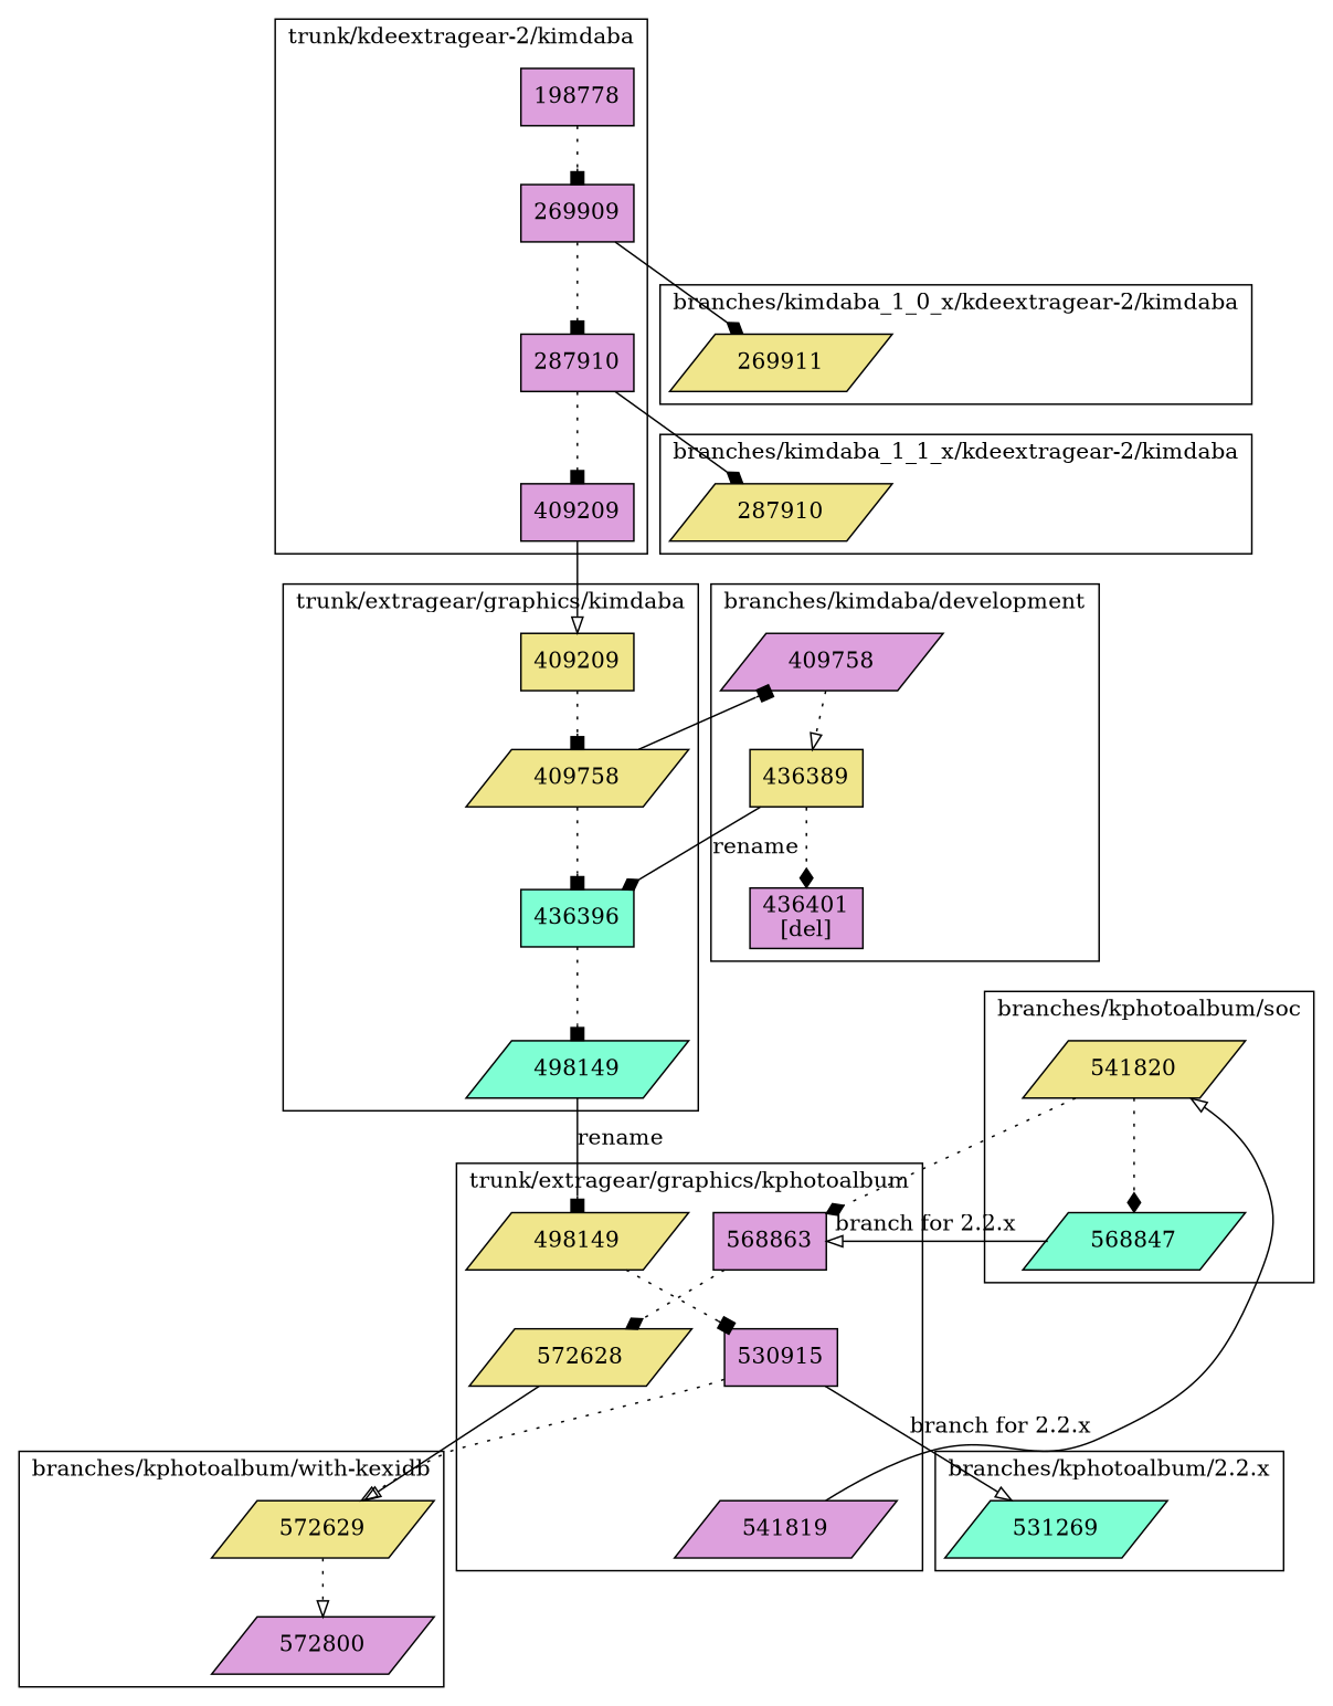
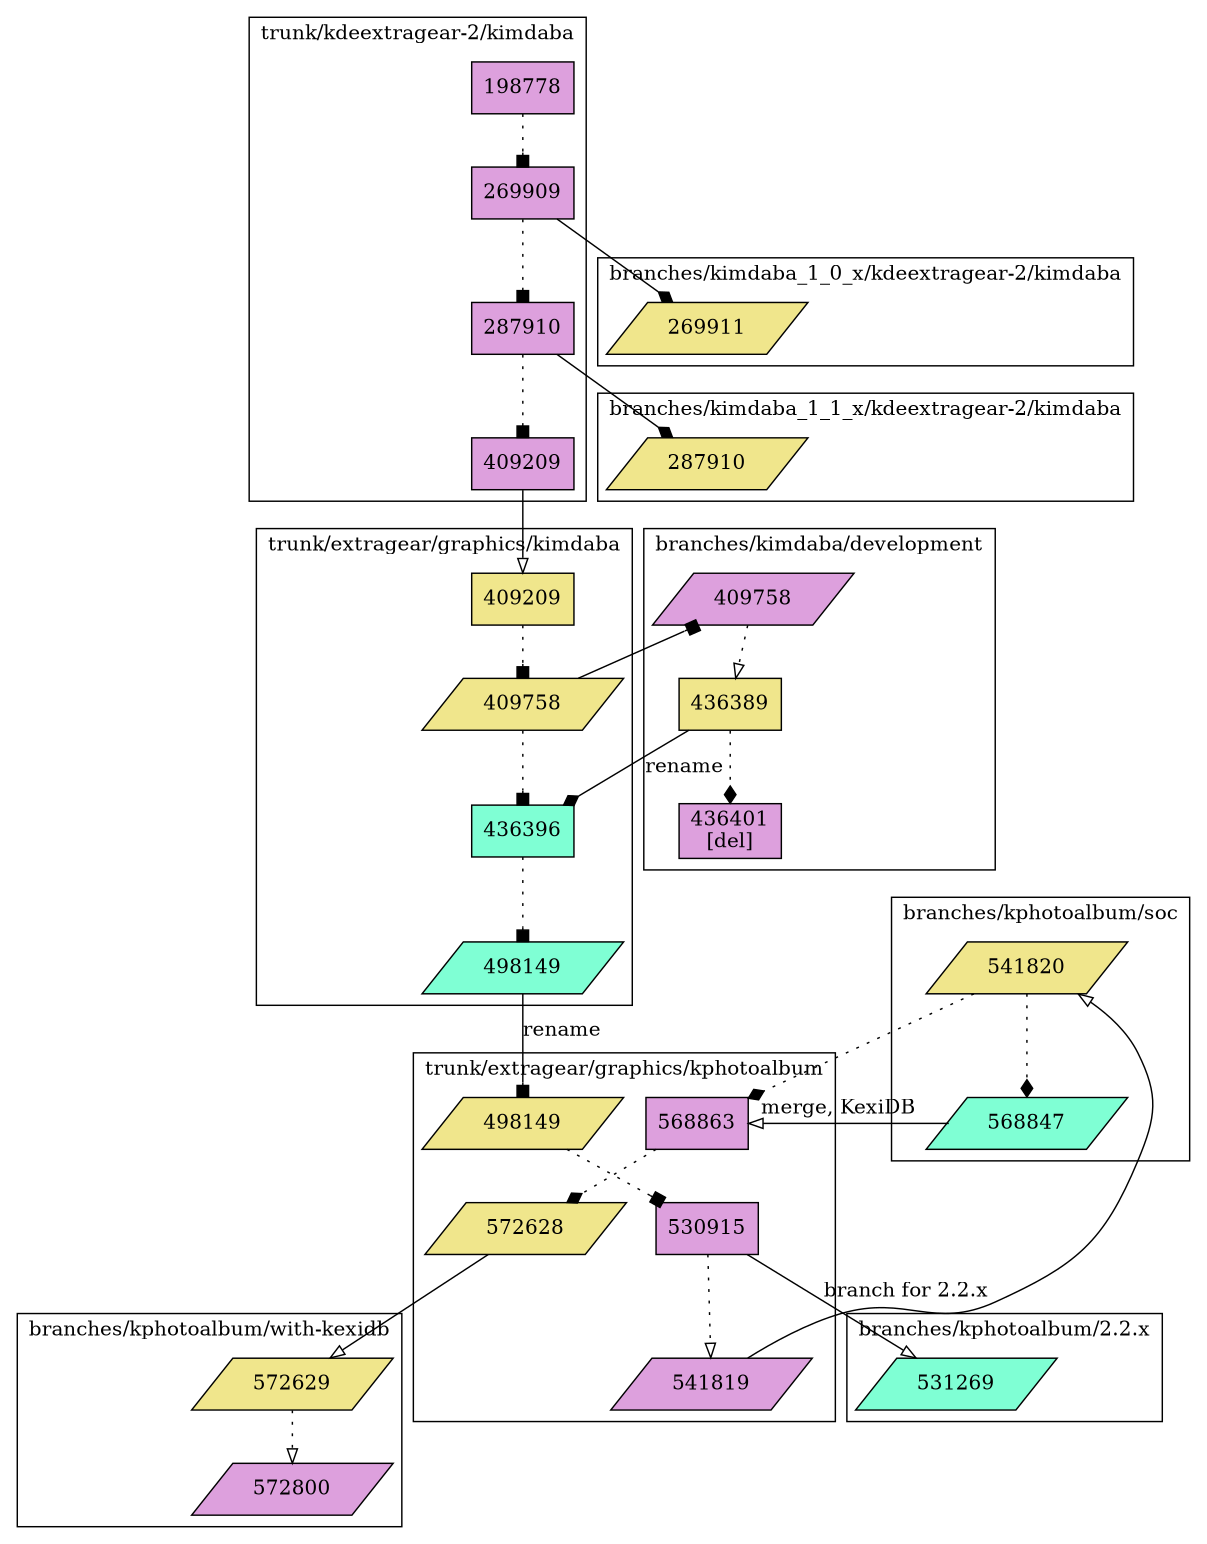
  digraph {
    node [fillcolor=plum shape=parallelogram style=filled]
    edge [arrowhead=box style=dotted]
    n1 [label=198778 shape=box]
    n2 [label=269909 shape=box]
    n3 [label=287910 shape=box]
    n4 [label=409209 shape=box]
    n5 [fillcolor=khaki label=269911]
    n6 [fillcolor=khaki label=287910]
    n7 [fillcolor=khaki label=409209 shape=box]
    n8 [fillcolor=khaki label=409758]
    n9 [fillcolor=aquamarine label=436396 shape=box]
    n10 [fillcolor=aquamarine label=498149]
    n11 [fillcolor=khaki label=498149]
    n12 [label=530915 shape=box]
    n13 [label=541819]
    n14 [label=568863 shape=box]
    n15 [fillcolor=khaki label=572628]
    n16 [label=409758]
    n17 [fillcolor=khaki label=436389 shape=box]
    n18 [label="436401\n[del]" shape=box]
    n19 [fillcolor=aquamarine label=531269]
    n20 [fillcolor=khaki label=541820]
    n21 [fillcolor=aquamarine label=568847]
    n22 [fillcolor=khaki label=572629]
    n23 [label=572800]
    subgraph cluster_1 {
      label="trunk/kdeextragear-2/kimdaba"
      n1
      n2
      n3
      n4
    }
    subgraph cluster_2 {
      label="branches/kimdaba_1_0_x/kdeextragear-2/kimdaba"
      n5
    }
    subgraph cluster_3 {
      label="branches/kimdaba_1_1_x/kdeextragear-2/kimdaba"
      n6
    }
    subgraph cluster_4 {
      label="trunk/extragear/graphics/kimdaba"
      n7
      n8
      n9
      n10
    }
    subgraph cluster_5 {
      label="trunk/extragear/graphics/kphotoalbum"
      n11
      n12
      n13
      n14
      n15
    }
    subgraph cluster_6 {
      label="branches/kimdaba/development"
      n16
      n17
      n18
    }
    subgraph cluster_7 {
      label="branches/kphotoalbum/2.2.x"
      n19
    }
    subgraph cluster_8 {
      label="branches/kphotoalbum/soc"
      n20
      n21
    }
    subgraph cluster_9 {
      label="branches/kphotoalbum/with-kexidb"
      n22
      n23
    }
    subgraph sub_10 {
      n2
      n3
      n4
      n5
      n6
      n7
      n8
      n9
      n10
      n11
      n12
      n13
      n14
      n15
      n16
      n17
      n19
      n20
      n21
      n22
      n23
    }
    n1 -> n2
    n2 -> n3
    n2 -> n5 [arrowhead=diamond style=solid]
    n3 -> n4
    n3 -> n6 [arrowhead=diamond style=solid]
    n4 -> n7 [arrowhead=onormal style=solid]
    n7 -> n8
    n8 -> n9
    n8 -> n16 [style=solid]
    n9 -> n10
    n10 -> n11 [label=rename style=solid]
    n11 -> n12
-   n12 -> n22 [arrowhead=onormal]
+   n12 -> n13 [arrowhead=onormal]
    n12 -> n19 [arrowhead=onormal label="branch for 2.2.x" style=solid]
    n13 -> n20 [arrowhead=onormal style=solid]
    n14 -> n15 [arrowhead=diamond]
    n15 -> n22 [arrowhead=onormal style=solid]
    n16 -> n17 [arrowhead=onormal]
    n17 -> n9 [arrowhead=diamond label=rename style=solid]
    n17 -> n18 [arrowhead=diamond]
    n20 -> n14 [arrowhead=diamond]
    n20 -> n21 [arrowhead=diamond]
-   n21 -> n14 [arrowhead=onormal label="branch for 2.2.x" style=solid]
+   n21 -> n14 [arrowhead=onormal label="merge, KexiDB" style=solid]
    n22 -> n23 [arrowhead=onormal]
  }
